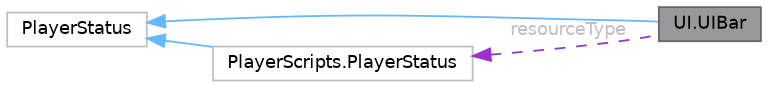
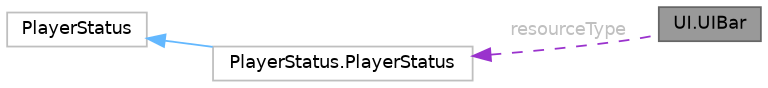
  digraph {
    rankdir=LR
    node [color=grey75 fillcolor=white fontname=Helvetica fontsize=10 shape=box style=filled]
    edge [color=steelblue1 dir=back fontname=Helvetica fontsize=10 labelfontname=Helvetica labelfontsize=10 style=solid]
    n1 [color=gray40 fillcolor=grey60 fontcolor=black height=0.2 label="UI.UIBar" width=0.4]
    n2 [height=0.2 label=PlayerStatus width=0.4]
-   n3 [height=0.2 label="PlayerScripts.PlayerStatus" width=0.4]
-   n2 -> n1
+   n3 [height=0.2 label="PlayerStatus.PlayerStatus" width=0.4]
    n2 -> n3
    n3 -> n1 [color=darkorchid3 fontcolor=grey label=" resourceType" style=dashed]
  }
